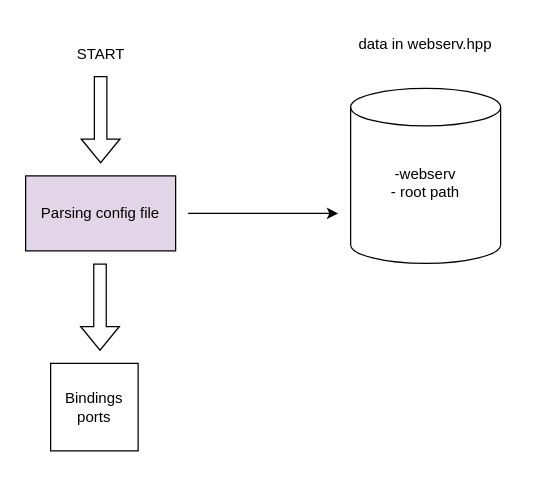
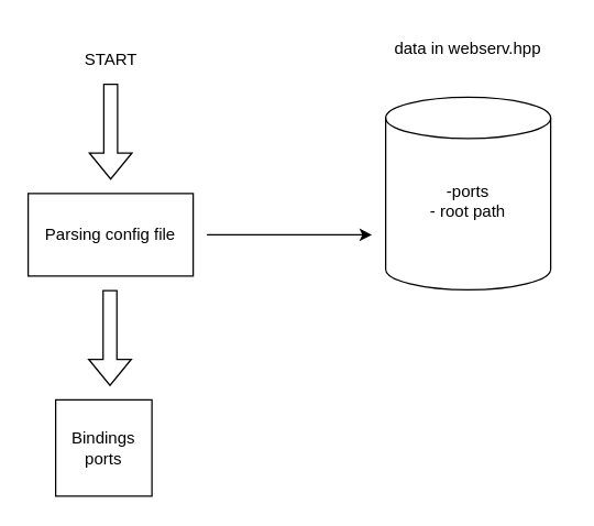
  <mxCell id="0" />
  <mxCell id="1" parent="0" />
  <mxCell id="2" value="&lt;div&gt;START&lt;/div&gt;" style="text;html=1;align=center;verticalAlign=middle;resizable=0;points=[];autosize=1;strokeColor=none;fillColor=none;" parent="1" vertex="1"><mxGeometry x="50" y="28" width="60" height="30" as="geometry" /></mxCell>
  <mxCell id="3" value="" style="shape=flexArrow;endArrow=classic;html=1;rounded=0;" parent="1" edge="1"><mxGeometry width="50" height="50" relative="1" as="geometry"><mxPoint x="80" y="60" as="sourcePoint" /><mxPoint x="80" y="130" as="targetPoint" /></mxGeometry></mxCell>
- <mxCell id="4" value="Parsing config file" style="rounded=0;whiteSpace=wrap;html=1;fillColor=#e1d5e7;" parent="1" vertex="1"><mxGeometry x="20" y="140" width="120" height="60" as="geometry" /></mxCell>
+ <mxCell id="4" value="Parsing config file" style="rounded=0;whiteSpace=wrap;html=1;" parent="1" vertex="1"><mxGeometry x="20" y="140" width="120" height="60" as="geometry" /></mxCell>
  <mxCell id="5" value="" style="endArrow=classic;html=1;rounded=0;" parent="1" edge="1"><mxGeometry width="50" height="50" relative="1" as="geometry"><mxPoint x="150" y="170" as="sourcePoint" /><mxPoint x="270" y="170" as="targetPoint" /></mxGeometry></mxCell>
- <mxCell id="6" value="&lt;div&gt;-webserv&lt;/div&gt;&lt;div&gt;- root path&lt;/div&gt;&lt;div&gt;&lt;br&gt;&lt;/div&gt;" style="shape=cylinder3;whiteSpace=wrap;html=1;boundedLbl=1;backgroundOutline=1;size=15;" parent="1" vertex="1"><mxGeometry x="280" y="70" width="120" height="140" as="geometry" /></mxCell>
+ <mxCell id="6" value="&lt;div&gt;-ports&lt;/div&gt;&lt;div&gt;- root path&lt;/div&gt;&lt;div&gt;&lt;br&gt;&lt;/div&gt;" style="shape=cylinder3;whiteSpace=wrap;html=1;boundedLbl=1;backgroundOutline=1;size=15;" parent="1" vertex="1"><mxGeometry x="280" y="70" width="120" height="140" as="geometry" /></mxCell>
  <mxCell id="7" value="data in webserv.hpp" style="text;html=1;strokeColor=none;fillColor=none;align=center;verticalAlign=middle;whiteSpace=wrap;rounded=0;" parent="1" vertex="1"><mxGeometry x="270" y="20" width="140" height="30" as="geometry" /></mxCell>
  <mxCell id="8" value="" style="shape=flexArrow;endArrow=classic;html=1;rounded=0;" edge="1" parent="1"><mxGeometry width="50" height="50" relative="1" as="geometry"><mxPoint x="79.5" y="210" as="sourcePoint" /><mxPoint x="79.5" y="280" as="targetPoint" /></mxGeometry></mxCell>
  <mxCell id="9" value="&lt;div&gt;Bindings ports&lt;/div&gt;" style="whiteSpace=wrap;html=1;aspect=fixed;" vertex="1" parent="1"><mxGeometry x="40" y="290" width="70" height="70" as="geometry" /></mxCell>
